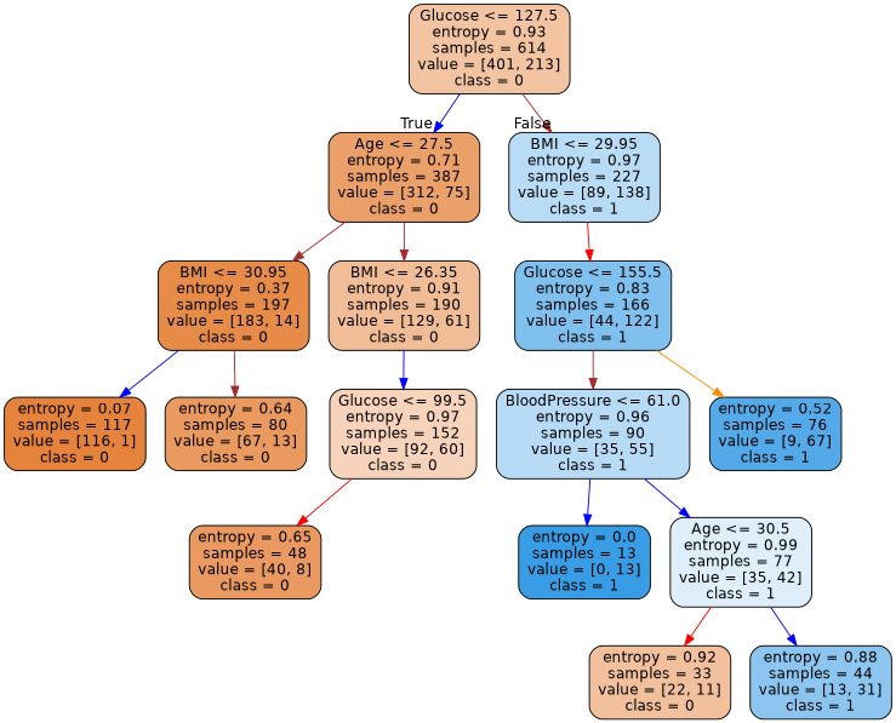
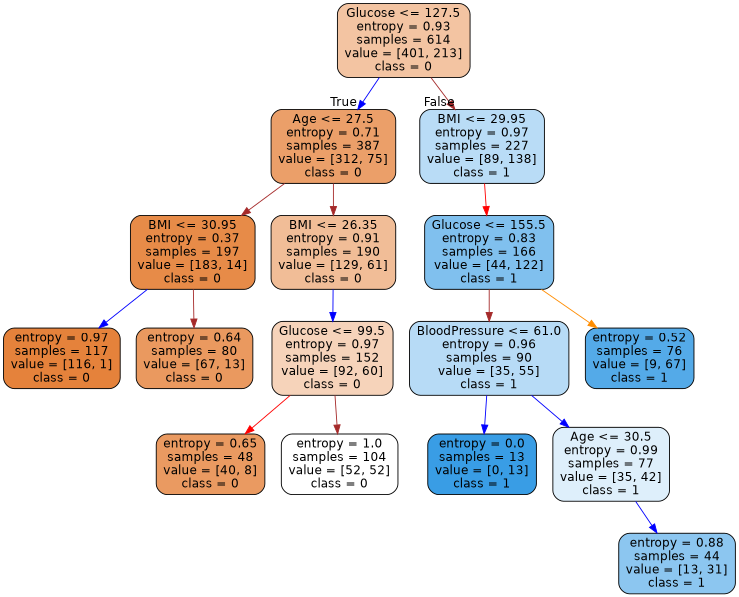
  digraph {
    node [color=black fontname=helvetica shape=box style="filled, rounded"]
    edge [color=blue fontname=helvetica]
    n1 [fillcolor="#f3c4a2" label="Glucose <= 127.5\nentropy = 0.93\nsamples = 614\nvalue = [401, 213]\nclass = 0"]
    n2 [fillcolor="#eb9f69" label="Age <= 27.5\nentropy = 0.71\nsamples = 387\nvalue = [312, 75]\nclass = 0"]
    n3 [fillcolor="#b9dcf6" label="BMI <= 29.95\nentropy = 0.97\nsamples = 227\nvalue = [89, 138]\nclass = 1"]
    n4 [fillcolor="#e78b48" label="BMI <= 30.95\nentropy = 0.37\nsamples = 197\nvalue = [183, 14]\nclass = 0"]
    n5 [fillcolor="#f1bd97" label="BMI <= 26.35\nentropy = 0.91\nsamples = 190\nvalue = [129, 61]\nclass = 0"]
    n6 [fillcolor="#80c0ee" label="Glucose <= 155.5\nentropy = 0.83\nsamples = 166\nvalue = [44, 122]\nclass = 1"]
-   n7 [fillcolor="#e5823b" label="entropy = 0.07\nsamples = 117\nvalue = [116, 1]\nclass = 0"]
+   n7 [fillcolor="#e5823b" label="entropy = 0.97\nsamples = 117\nvalue = [116, 1]\nclass = 0"]
    n8 [fillcolor="#ea995f" label="entropy = 0.64\nsamples = 80\nvalue = [67, 13]\nclass = 0"]
    n9 [fillcolor="#f6d3ba" label="Glucose <= 99.5\nentropy = 0.97\nsamples = 152\nvalue = [92, 60]\nclass = 0"]
    n10 [fillcolor="#ea9a61" label="entropy = 0.65\nsamples = 48\nvalue = [40, 8]\nclass = 0"]
+   n11 [fillcolor="#ffffff" label="entropy = 1.0\nsamples = 104\nvalue = [52, 52]\nclass = 0"]
    n12 [fillcolor="#b7dbf6" label="BloodPressure <= 61.0\nentropy = 0.96\nsamples = 90\nvalue = [35, 55]\nclass = 1"]
    n13 [fillcolor="#54aae8" label="entropy = 0.52\nsamples = 76\nvalue = [9, 67]\nclass = 1"]
    n14 [fillcolor="#399de5" label="entropy = 0.0\nsamples = 13\nvalue = [0, 13]\nclass = 1"]
    n15 [fillcolor="#deeffb" label="Age <= 30.5\nentropy = 0.99\nsamples = 77\nvalue = [35, 42]\nclass = 1"]
-   n16 [fillcolor="#f2c09c" label="entropy = 0.92\nsamples = 33\nvalue = [22, 11]\nclass = 0"]
    n17 [fillcolor="#8cc6f0" label="entropy = 0.88\nsamples = 44\nvalue = [13, 31]\nclass = 1"]
    n1 -> n2 [headlabel=True labelangle=45 labeldistance=2.5]
    n1 -> n3 [color=brown headlabel=False labelangle=-45 labeldistance=2.5]
    n2 -> n4 [color=brown]
    n2 -> n5 [color=brown]
    n3 -> n6 [color=red]
    n4 -> n7
    n4 -> n8 [color=brown]
    n5 -> n9
    n6 -> n12 [color=brown]
    n6 -> n13 [color=darkorange]
    n9 -> n10 [color=red]
+   n9 -> n11 [color=brown]
    n12 -> n14
    n12 -> n15
-   n15 -> n16 [color=red]
    n15 -> n17
  }
